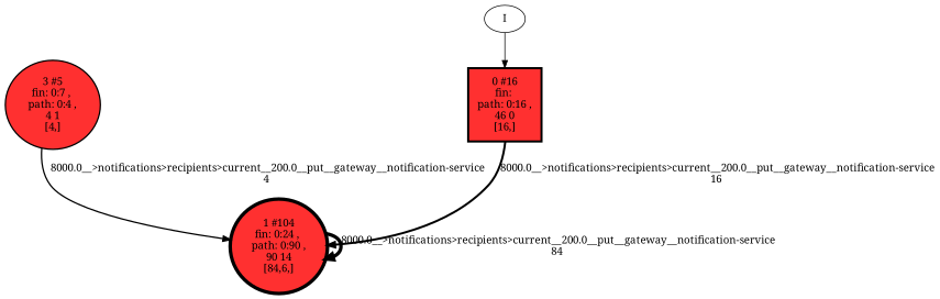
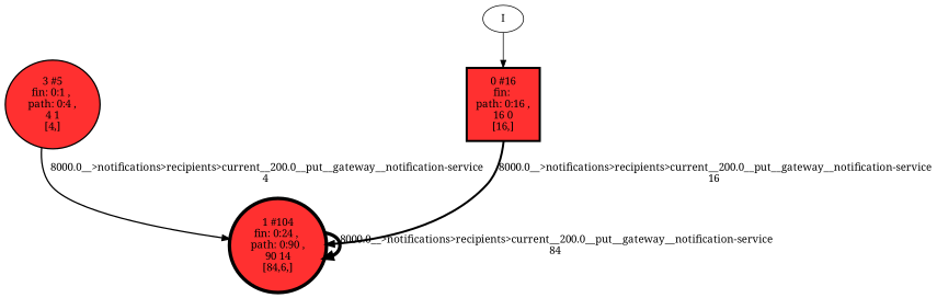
  digraph {
    fontname="Noto Serif"
    node [fillcolor=firebrick1 fontname="Noto Serif" style=filled]
    edge [fontname="Noto Serif"]
-   n1 [height=1.3437 label="0 #16\nfin: \n path: 0:16 , \n46 0\n[16,]" penwidth=2.83321 shape=box width=1.3437]
+   n1 [height=1.3437 label="0 #16\nfin: \n path: 0:16 , \n16 0\n[16,]" penwidth=2.83321 shape=box width=1.3437]
    n2 [height=1.73236 label="1 #104\nfin: 0:24 , \n path: 0:90 , \n90 14\n[84,6,]" penwidth=4.65396 width=1.73236]
    I [fillcolor="" style=""]
-   n4 [height=1.02667 label="3 #5\nfin: 0:7 , \n path: 0:4 , \n4 1\n[4,]" penwidth=1.79176 width=1.02667]
+   n4 [height=1.02667 label="3 #5\nfin: 0:1 , \n path: 0:4 , \n4 1\n[4,]" penwidth=1.79176 width=1.02667]
    n1 -> n2 [label="8000.0__>notifications>recipients>current__200.0__put__gateway__notification-service\n16 " penwidth=2.83321]
    n2 -> n2 [label="8000.0__>notifications>recipients>current__200.0__put__gateway__notification-service\n84 " penwidth=4.65396]
    I -> n1
    n4 -> n2 [label="8000.0__>notifications>recipients>current__200.0__put__gateway__notification-service\n4 " penwidth=1.79176]
  }
